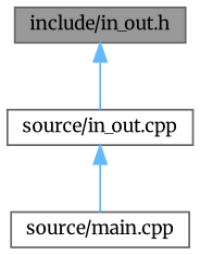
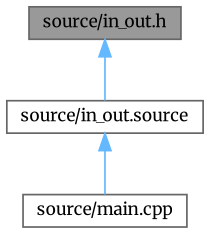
  digraph {
    fontname=Merriweather
    node [color=grey40 fillcolor=white fontname=Merriweather fontsize=10 shape=box style=filled]
    edge [color=steelblue1 dir=back fontname=Merriweather fontsize=10 labelfontname=Helvetica labelfontsize=10 style=solid]
-   n1 [color=gray40 fillcolor=grey60 fontcolor=black height=0.2 label="include/in_out.h" width=0.4]
-   n2 [height=0.2 label="source/in_out.cpp" width=0.4]
+   n1 [color=gray40 fillcolor=grey60 fontcolor=black height=0.2 label="source/in_out.h" width=0.4]
+   n2 [height=0.2 label="source/in_out.source" width=0.4]
    n3 [height=0.2 label="source/main.cpp" width=0.4]
    n1 -> n2
    n2 -> n3
  }
